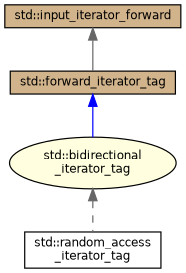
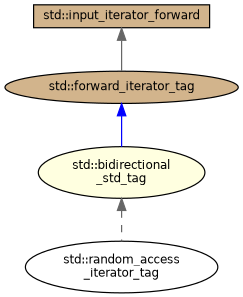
  digraph {
    node [color=black fillcolor=tan fontname=Helvetica fontsize=10 shape=box style=filled]
    edge [color=gray40 dir=back fontname=Helvetica fontsize=10 labelfontname=Helvetica labelfontsize=10 style=solid]
-   n1 [fontcolor=black height=0.2 label="std::forward_iterator_tag" width=0.4]
-   n2 [fillcolor=lightyellow height=0.2 label="std::bidirectional\l_iterator_tag" shape=ellipse width=0.4]
-   n3 [fillcolor=white height=0.2 label="std::random_access\l_iterator_tag" width=0.4]
+   n1 [fontcolor=black height=0.2 label="std::forward_iterator_tag" shape=ellipse width=0.4]
+   n2 [fillcolor=lightyellow height=0.2 label="std::bidirectional\l_std_tag" shape=ellipse width=0.4]
+   n3 [fillcolor=white height=0.2 label="std::random_access\l_iterator_tag" shape=ellipse width=0.4]
    n4 [height=0.2 label="std::input_iterator_forward" width=0.4]
    n1 -> n2 [color=blue]
    n2 -> n3 [style=dashed]
    n4 -> n1
  }
